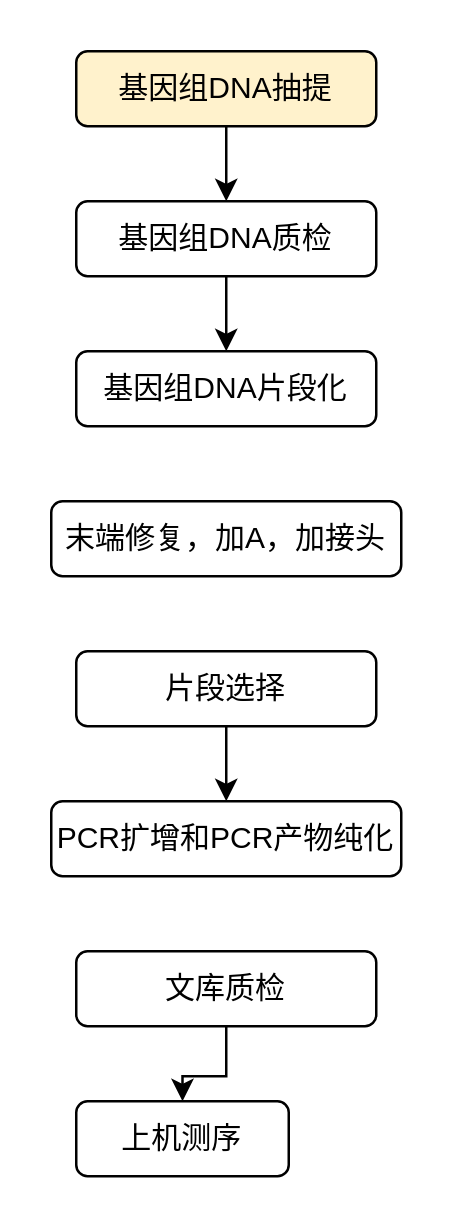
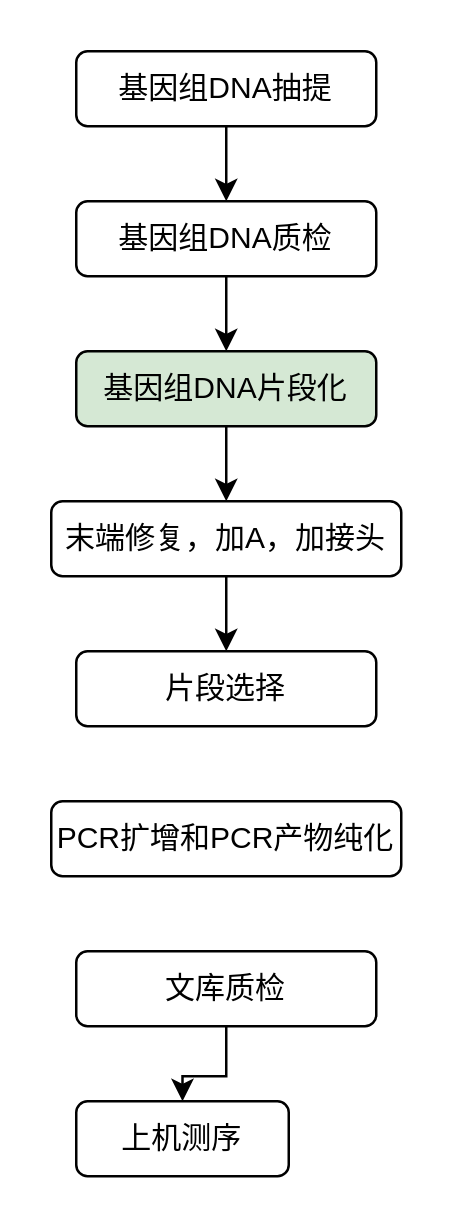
  <mxCell id="0" />
  <mxCell id="1" parent="0" />
  <mxCell id="2" value="" style="edgeStyle=orthogonalEdgeStyle;rounded=0;orthogonalLoop=1;jettySize=auto;html=1;" parent="1" source="3" target="5" edge="1"><mxGeometry relative="1" as="geometry" /></mxCell>
- <mxCell id="3" value="基因组DNA抽提" style="rounded=1;whiteSpace=wrap;html=1;imageHeight=30;fillColor=#fff2cc;" parent="1" vertex="1"><mxGeometry x="30" y="20" width="120" height="30" as="geometry" /></mxCell>
+ <mxCell id="3" value="基因组DNA抽提" style="rounded=1;whiteSpace=wrap;html=1;imageHeight=30;" parent="1" vertex="1"><mxGeometry x="30" y="20" width="120" height="30" as="geometry" /></mxCell>
  <mxCell id="4" value="" style="edgeStyle=orthogonalEdgeStyle;rounded=0;orthogonalLoop=1;jettySize=auto;html=1;" parent="1" source="5" target="7" edge="1"><mxGeometry relative="1" as="geometry" /></mxCell>
  <mxCell id="5" value="基因组DNA质检" style="rounded=1;whiteSpace=wrap;html=1;imageHeight=30;" parent="1" vertex="1"><mxGeometry x="30" y="80" width="120" height="30" as="geometry" /></mxCell>
- <mxCell id="7" value="基因组DNA片段化" style="rounded=1;whiteSpace=wrap;html=1;imageHeight=30;" parent="1" vertex="1"><mxGeometry x="30" y="140" width="120" height="30" as="geometry" /></mxCell>
+ <mxCell id="6" value="" style="edgeStyle=orthogonalEdgeStyle;rounded=0;orthogonalLoop=1;jettySize=auto;html=1;" parent="1" source="7" target="9" edge="1"><mxGeometry relative="1" as="geometry" /></mxCell>
+ <mxCell id="7" value="基因组DNA片段化" style="rounded=1;whiteSpace=wrap;html=1;imageHeight=30;fillColor=#d5e8d4;" parent="1" vertex="1"><mxGeometry x="30" y="140" width="120" height="30" as="geometry" /></mxCell>
+ <mxCell id="8" value="" style="edgeStyle=orthogonalEdgeStyle;rounded=0;orthogonalLoop=1;jettySize=auto;html=1;" parent="1" source="9" target="11" edge="1"><mxGeometry relative="1" as="geometry" /></mxCell>
  <mxCell id="9" value="末端修复，加A，加接头" style="rounded=1;whiteSpace=wrap;html=1;imageHeight=30;" parent="1" vertex="1"><mxGeometry x="20" y="200" width="140" height="30" as="geometry" /></mxCell>
- <mxCell id="10" value="" style="edgeStyle=orthogonalEdgeStyle;rounded=0;orthogonalLoop=1;jettySize=auto;html=1;" parent="1" source="11" target="12" edge="1"><mxGeometry relative="1" as="geometry" /></mxCell>
  <mxCell id="11" value="片段选择" style="rounded=1;whiteSpace=wrap;html=1;imageHeight=30;" parent="1" vertex="1"><mxGeometry x="30" y="260" width="120" height="30" as="geometry" /></mxCell>
  <mxCell id="12" value="PCR扩增和PCR产物纯化" style="rounded=1;whiteSpace=wrap;html=1;imageHeight=30;" parent="1" vertex="1"><mxGeometry x="20" y="320" width="140" height="30" as="geometry" /></mxCell>
  <mxCell id="13" value="" style="edgeStyle=orthogonalEdgeStyle;rounded=0;orthogonalLoop=1;jettySize=auto;html=1;" parent="1" source="14" target="15" edge="1"><mxGeometry relative="1" as="geometry" /></mxCell>
  <mxCell id="14" value="文库质检" style="rounded=1;whiteSpace=wrap;html=1;imageHeight=30;" parent="1" vertex="1"><mxGeometry x="30" y="380" width="120" height="30" as="geometry" /></mxCell>
  <mxCell id="15" value="上机测序" style="rounded=1;whiteSpace=wrap;html=1;imageHeight=30;" parent="1" vertex="1"><mxGeometry x="30" y="440" width="85" height="30" as="geometry" /></mxCell>
